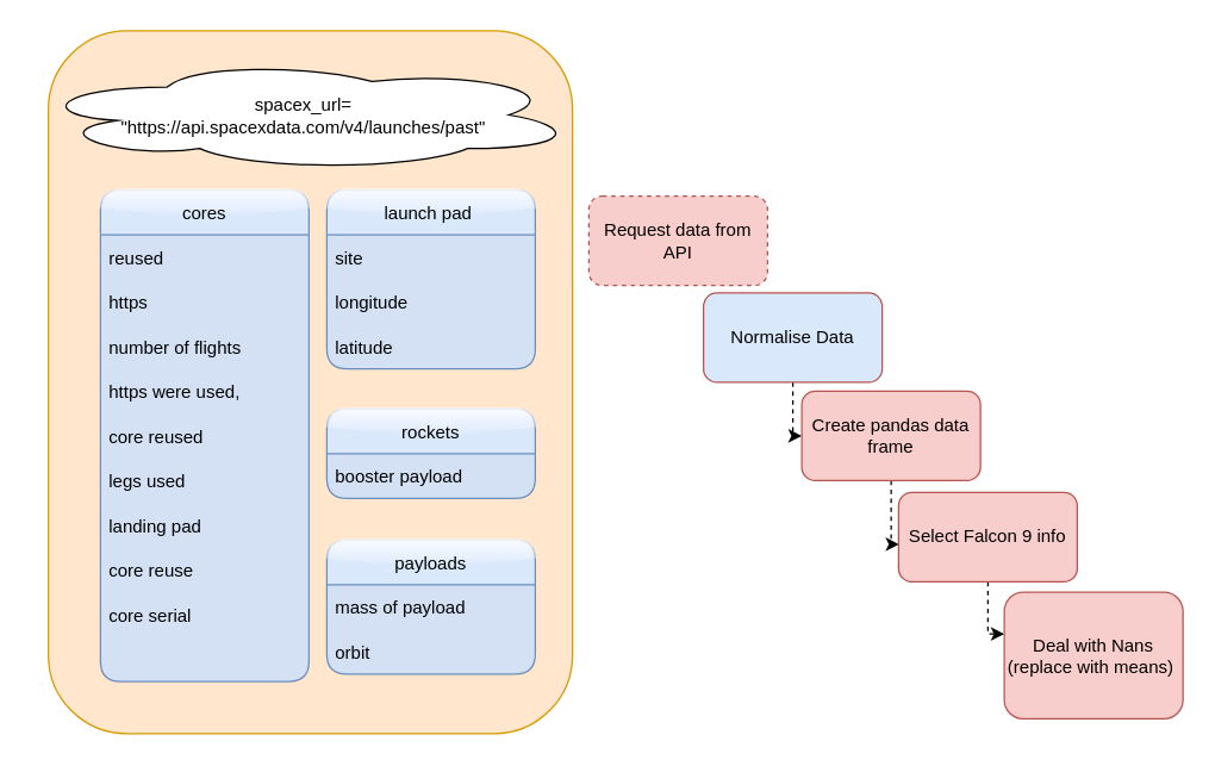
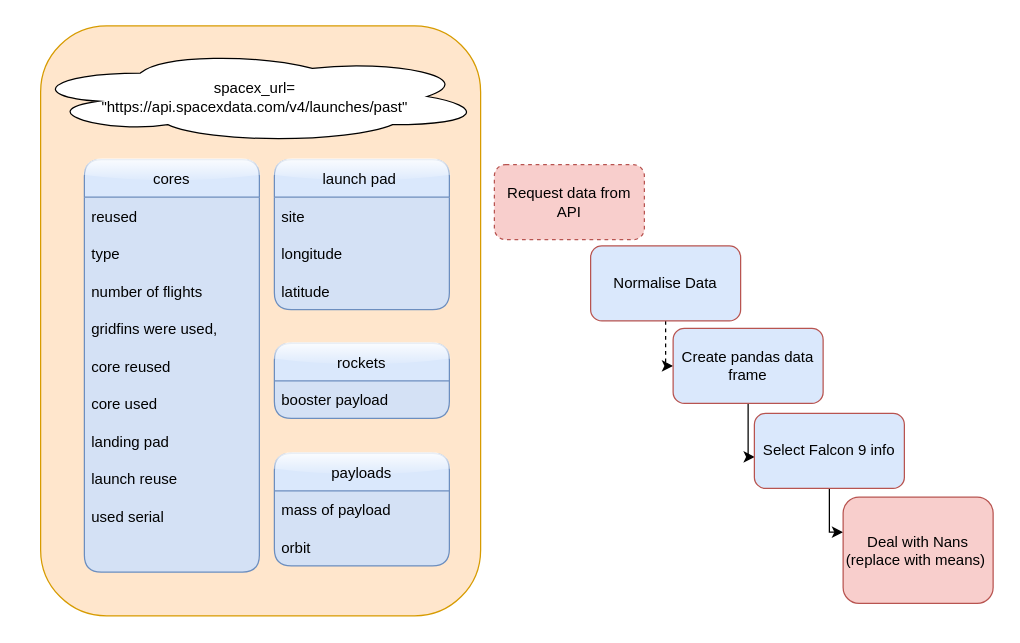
  <mxCell id="0" />
  <mxCell id="1" parent="0" />
  <mxCell id="2" value="" style="rounded=1;whiteSpace=wrap;html=1;shadow=0;glass=0;sketch=0;fontFamily=Helvetica;fillColor=#ffe6cc;strokeColor=#d79b00;" vertex="1" parent="1"><mxGeometry x="32" y="20" width="352" height="472" as="geometry" /></mxCell>
  <mxCell id="3" value="spacex_url=&lt;br&gt;&quot;https://api.spacexdata.com/v4/launches/past&quot;" style="ellipse;shape=cloud;whiteSpace=wrap;html=1;fontFamily=Helvetica;" vertex="1" parent="1"><mxGeometry x="20" y="39" width="367" height="75" as="geometry" /></mxCell>
  <mxCell id="4" style="edgeStyle=orthogonalEdgeStyle;rounded=0;orthogonalLoop=1;jettySize=auto;html=1;entryX=0;entryY=0.5;entryDx=0;entryDy=0;fontFamily=Helvetica;dashed=1;" edge="1" parent="1" source="5" target="7"><mxGeometry relative="1" as="geometry"><Array as="points"><mxPoint x="532" y="292" /></Array></mxGeometry></mxCell>
  <mxCell id="5" value="Normalise Data" style="rounded=1;whiteSpace=wrap;html=1;fontFamily=Helvetica;fillColor=#dae8fc;strokeColor=#b85450;" vertex="1" parent="1"><mxGeometry x="472" y="196" width="120" height="60" as="geometry" /></mxCell>
- <mxCell id="6" style="edgeStyle=orthogonalEdgeStyle;rounded=0;orthogonalLoop=1;jettySize=auto;html=1;fontFamily=Helvetica;entryX=0.003;entryY=0.58;entryDx=0;entryDy=0;entryPerimeter=0;dashed=1;" edge="1" parent="1" source="7" target="9"><mxGeometry relative="1" as="geometry"><mxPoint x="598" y="366.268" as="targetPoint" /><Array as="points"><mxPoint x="598" y="365" /></Array></mxGeometry></mxCell>
- <mxCell id="7" value="Create pandas data frame" style="rounded=1;whiteSpace=wrap;html=1;fontFamily=Helvetica;fillColor=#f8cecc;strokeColor=#b85450;" vertex="1" parent="1"><mxGeometry x="538" y="262" width="120" height="60" as="geometry" /></mxCell>
- <mxCell id="8" value="" style="edgeStyle=orthogonalEdgeStyle;rounded=0;orthogonalLoop=1;jettySize=auto;html=1;fontFamily=Helvetica;dashed=1;" edge="1" parent="1" source="9" target="10"><mxGeometry relative="1" as="geometry"><Array as="points"><mxPoint x="663" y="425" /></Array></mxGeometry></mxCell>
- <mxCell id="9" value="Select Falcon 9 info" style="rounded=1;whiteSpace=wrap;html=1;fontFamily=Helvetica;fillColor=#f8cecc;strokeColor=#b85450;" vertex="1" parent="1"><mxGeometry x="603" y="330" width="120" height="60" as="geometry" /></mxCell>
+ <mxCell id="6" style="edgeStyle=orthogonalEdgeStyle;rounded=0;orthogonalLoop=1;jettySize=auto;html=1;fontFamily=Helvetica;entryX=0.003;entryY=0.58;entryDx=0;entryDy=0;entryPerimeter=0;" edge="1" parent="1" source="7" target="9"><mxGeometry relative="1" as="geometry"><mxPoint x="598" y="366.268" as="targetPoint" /><Array as="points"><mxPoint x="598" y="365" /></Array></mxGeometry></mxCell>
+ <mxCell id="7" value="Create pandas data frame" style="rounded=1;whiteSpace=wrap;html=1;fontFamily=Helvetica;fillColor=#dae8fc;strokeColor=#b85450;" vertex="1" parent="1"><mxGeometry x="538" y="262" width="120" height="60" as="geometry" /></mxCell>
+ <mxCell id="8" value="" style="edgeStyle=orthogonalEdgeStyle;rounded=0;orthogonalLoop=1;jettySize=auto;html=1;fontFamily=Helvetica;" edge="1" parent="1" source="9" target="10"><mxGeometry relative="1" as="geometry"><Array as="points"><mxPoint x="663" y="425" /></Array></mxGeometry></mxCell>
+ <mxCell id="9" value="Select Falcon 9 info" style="rounded=1;whiteSpace=wrap;html=1;fontFamily=Helvetica;fillColor=#dae8fc;strokeColor=#b85450;" vertex="1" parent="1"><mxGeometry x="603" y="330" width="120" height="60" as="geometry" /></mxCell>
  <mxCell id="10" value="Deal with Nans (replace with means)&amp;nbsp;" style="rounded=1;whiteSpace=wrap;html=1;fontFamily=Helvetica;fillColor=#f8cecc;strokeColor=#b85450;" vertex="1" parent="1"><mxGeometry x="674" y="397" width="120" height="85" as="geometry" /></mxCell>
  <mxCell id="11" value="rockets" style="swimlane;fontStyle=0;childLayout=stackLayout;horizontal=1;startSize=30;horizontalStack=0;resizeParent=1;resizeParentMax=0;resizeLast=0;collapsible=1;marginBottom=0;fontFamily=Helvetica;swimlaneFillColor=#D4E1F5;rounded=1;shadow=0;sketch=0;glass=1;fillColor=#dae8fc;strokeColor=#6c8ebf;" vertex="1" parent="1"><mxGeometry x="219" y="274" width="140" height="60" as="geometry" /></mxCell>
  <mxCell id="12" value="booster payload" style="text;strokeColor=none;fillColor=none;align=left;verticalAlign=middle;spacingLeft=4;spacingRight=4;overflow=hidden;points=[[0,0.5],[1,0.5]];portConstraint=eastwest;rotatable=0;fontFamily=Helvetica;" vertex="1" parent="11"><mxGeometry y="30" width="140" height="30" as="geometry" /></mxCell>
  <mxCell id="13" value="cores" style="swimlane;fontStyle=0;childLayout=stackLayout;horizontal=1;startSize=30;horizontalStack=0;resizeParent=1;resizeParentMax=0;resizeLast=0;collapsible=1;marginBottom=0;fontFamily=Helvetica;swimlaneFillColor=#D4E1F5;rounded=1;shadow=0;sketch=0;glass=1;fillColor=#dae8fc;strokeColor=#6c8ebf;" vertex="1" parent="1"><mxGeometry x="67" y="127" width="140" height="330" as="geometry" /></mxCell>
  <mxCell id="14" value="reused" style="text;strokeColor=none;fillColor=none;align=left;verticalAlign=middle;spacingLeft=4;spacingRight=4;overflow=hidden;points=[[0,0.5],[1,0.5]];portConstraint=eastwest;rotatable=0;fontFamily=Helvetica;" vertex="1" parent="13"><mxGeometry y="30" width="140" height="30" as="geometry" /></mxCell>
- <mxCell id="15" value="https" style="text;strokeColor=none;fillColor=none;align=left;verticalAlign=middle;spacingLeft=4;spacingRight=4;overflow=hidden;points=[[0,0.5],[1,0.5]];portConstraint=eastwest;rotatable=0;fontFamily=Helvetica;" vertex="1" parent="13"><mxGeometry y="60" width="140" height="30" as="geometry" /></mxCell>
+ <mxCell id="15" value="type" style="text;strokeColor=none;fillColor=none;align=left;verticalAlign=middle;spacingLeft=4;spacingRight=4;overflow=hidden;points=[[0,0.5],[1,0.5]];portConstraint=eastwest;rotatable=0;fontFamily=Helvetica;" vertex="1" parent="13"><mxGeometry y="60" width="140" height="30" as="geometry" /></mxCell>
  <mxCell id="16" value="number of flights" style="text;strokeColor=none;fillColor=none;align=left;verticalAlign=middle;spacingLeft=4;spacingRight=4;overflow=hidden;points=[[0,0.5],[1,0.5]];portConstraint=eastwest;rotatable=0;fontFamily=Helvetica;" vertex="1" parent="13"><mxGeometry y="90" width="140" height="30" as="geometry" /></mxCell>
- <mxCell id="17" value="https were used," style="text;strokeColor=none;fillColor=none;align=left;verticalAlign=middle;spacingLeft=4;spacingRight=4;overflow=hidden;points=[[0,0.5],[1,0.5]];portConstraint=eastwest;rotatable=0;fontFamily=Helvetica;" vertex="1" parent="13"><mxGeometry y="120" width="140" height="30" as="geometry" /></mxCell>
+ <mxCell id="17" value="gridfins were used," style="text;strokeColor=none;fillColor=none;align=left;verticalAlign=middle;spacingLeft=4;spacingRight=4;overflow=hidden;points=[[0,0.5],[1,0.5]];portConstraint=eastwest;rotatable=0;fontFamily=Helvetica;" vertex="1" parent="13"><mxGeometry y="120" width="140" height="30" as="geometry" /></mxCell>
  <mxCell id="18" value="core reused " style="text;strokeColor=none;fillColor=none;align=left;verticalAlign=middle;spacingLeft=4;spacingRight=4;overflow=hidden;points=[[0,0.5],[1,0.5]];portConstraint=eastwest;rotatable=0;fontFamily=Helvetica;" vertex="1" parent="13"><mxGeometry y="150" width="140" height="30" as="geometry" /></mxCell>
- <mxCell id="19" value="legs used " style="text;strokeColor=none;fillColor=none;align=left;verticalAlign=middle;spacingLeft=4;spacingRight=4;overflow=hidden;points=[[0,0.5],[1,0.5]];portConstraint=eastwest;rotatable=0;fontFamily=Helvetica;" vertex="1" parent="13"><mxGeometry y="180" width="140" height="30" as="geometry" /></mxCell>
+ <mxCell id="19" value="core used " style="text;strokeColor=none;fillColor=none;align=left;verticalAlign=middle;spacingLeft=4;spacingRight=4;overflow=hidden;points=[[0,0.5],[1,0.5]];portConstraint=eastwest;rotatable=0;fontFamily=Helvetica;" vertex="1" parent="13"><mxGeometry y="180" width="140" height="30" as="geometry" /></mxCell>
  <mxCell id="20" value="landing pad " style="text;strokeColor=none;fillColor=none;align=left;verticalAlign=middle;spacingLeft=4;spacingRight=4;overflow=hidden;points=[[0,0.5],[1,0.5]];portConstraint=eastwest;rotatable=0;fontFamily=Helvetica;" vertex="1" parent="13"><mxGeometry y="210" width="140" height="30" as="geometry" /></mxCell>
- <mxCell id="21" value="core reuse " style="text;strokeColor=none;fillColor=none;align=left;verticalAlign=middle;spacingLeft=4;spacingRight=4;overflow=hidden;points=[[0,0.5],[1,0.5]];portConstraint=eastwest;rotatable=0;fontFamily=Helvetica;" vertex="1" parent="13"><mxGeometry y="240" width="140" height="30" as="geometry" /></mxCell>
- <mxCell id="22" value="core serial" style="text;strokeColor=none;fillColor=none;align=left;verticalAlign=middle;spacingLeft=4;spacingRight=4;overflow=hidden;points=[[0,0.5],[1,0.5]];portConstraint=eastwest;rotatable=0;fontFamily=Helvetica;" vertex="1" parent="13"><mxGeometry y="270" width="140" height="30" as="geometry" /></mxCell>
+ <mxCell id="21" value="launch reuse " style="text;strokeColor=none;fillColor=none;align=left;verticalAlign=middle;spacingLeft=4;spacingRight=4;overflow=hidden;points=[[0,0.5],[1,0.5]];portConstraint=eastwest;rotatable=0;fontFamily=Helvetica;" vertex="1" parent="13"><mxGeometry y="240" width="140" height="30" as="geometry" /></mxCell>
+ <mxCell id="22" value="used serial" style="text;strokeColor=none;fillColor=none;align=left;verticalAlign=middle;spacingLeft=4;spacingRight=4;overflow=hidden;points=[[0,0.5],[1,0.5]];portConstraint=eastwest;rotatable=0;fontFamily=Helvetica;" vertex="1" parent="13"><mxGeometry y="270" width="140" height="30" as="geometry" /></mxCell>
  <mxCell id="23" style="text;strokeColor=none;fillColor=none;align=left;verticalAlign=middle;spacingLeft=4;spacingRight=4;overflow=hidden;points=[[0,0.5],[1,0.5]];portConstraint=eastwest;rotatable=0;fontFamily=Helvetica;" vertex="1" parent="13"><mxGeometry y="300" width="140" height="30" as="geometry" /></mxCell>
  <mxCell id="24" value="launch pad " style="swimlane;fontStyle=0;childLayout=stackLayout;horizontal=1;startSize=30;horizontalStack=0;resizeParent=1;resizeParentMax=0;resizeLast=0;collapsible=1;marginBottom=0;fontFamily=Helvetica;swimlaneFillColor=#D4E1F5;rounded=1;shadow=0;sketch=0;glass=1;fillColor=#dae8fc;strokeColor=#6c8ebf;" vertex="1" parent="1"><mxGeometry x="219" y="127" width="140" height="120" as="geometry" /></mxCell>
  <mxCell id="25" value="site" style="text;strokeColor=none;fillColor=none;align=left;verticalAlign=middle;spacingLeft=4;spacingRight=4;overflow=hidden;points=[[0,0.5],[1,0.5]];portConstraint=eastwest;rotatable=0;fontFamily=Helvetica;" vertex="1" parent="24"><mxGeometry y="30" width="140" height="30" as="geometry" /></mxCell>
  <mxCell id="26" value="longitude" style="text;strokeColor=none;fillColor=none;align=left;verticalAlign=middle;spacingLeft=4;spacingRight=4;overflow=hidden;points=[[0,0.5],[1,0.5]];portConstraint=eastwest;rotatable=0;fontFamily=Helvetica;" vertex="1" parent="24"><mxGeometry y="60" width="140" height="30" as="geometry" /></mxCell>
  <mxCell id="27" value="latitude" style="text;strokeColor=none;fillColor=none;align=left;verticalAlign=middle;spacingLeft=4;spacingRight=4;overflow=hidden;points=[[0,0.5],[1,0.5]];portConstraint=eastwest;rotatable=0;fontFamily=Helvetica;" vertex="1" parent="24"><mxGeometry y="90" width="140" height="30" as="geometry" /></mxCell>
  <mxCell id="28" value="payloads" style="swimlane;fontStyle=0;childLayout=stackLayout;horizontal=1;startSize=30;horizontalStack=0;resizeParent=1;resizeParentMax=0;resizeLast=0;collapsible=1;marginBottom=0;fontFamily=Helvetica;swimlaneFillColor=#D4E1F5;rounded=1;shadow=0;sketch=0;glass=1;fillColor=#dae8fc;strokeColor=#6c8ebf;" vertex="1" parent="1"><mxGeometry x="219" y="362" width="140" height="90" as="geometry" /></mxCell>
  <mxCell id="29" value="mass of payload " style="text;strokeColor=none;fillColor=none;align=left;verticalAlign=middle;spacingLeft=4;spacingRight=4;overflow=hidden;points=[[0,0.5],[1,0.5]];portConstraint=eastwest;rotatable=0;fontFamily=Helvetica;" vertex="1" parent="28"><mxGeometry y="30" width="140" height="30" as="geometry" /></mxCell>
  <mxCell id="30" value="orbit" style="text;strokeColor=none;fillColor=none;align=left;verticalAlign=middle;spacingLeft=4;spacingRight=4;overflow=hidden;points=[[0,0.5],[1,0.5]];portConstraint=eastwest;rotatable=0;fontFamily=Helvetica;" vertex="1" parent="28"><mxGeometry y="60" width="140" height="30" as="geometry" /></mxCell>
  <mxCell id="31" value="Request data from API" style="rounded=1;whiteSpace=wrap;html=1;fontFamily=Helvetica;fillColor=#f8cecc;strokeColor=#b85450;dashed=1;" vertex="1" parent="1"><mxGeometry x="395" y="131" width="120" height="60" as="geometry" /></mxCell>
